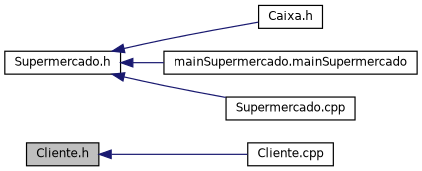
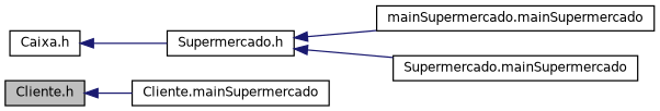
  digraph {
    rankdir=LR
    node [color=black fillcolor=white fontname=Helvetica fontsize=10 shape=record style=filled]
    edge [color=midnightblue dir=back fontname=Helvetica fontsize=10 labelfontname=Helvetica labelfontsize=10 style=solid]
    n1 [fillcolor=grey75 fontcolor=black height=0.2 label="Cliente.h" width=0.4]
-   n2 [height=0.2 label="Cliente.cpp" width=0.4]
+   n2 [height=0.2 label="Cliente.mainSupermercado" width=0.4]
    n3 [height=0.2 label="Caixa.h" width=0.4]
    n4 [height=0.2 label="Supermercado.h" width=0.4]
    n5 [height=0.2 label="mainSupermercado.mainSupermercado" width=0.4]
-   n6 [height=0.2 label="Supermercado.cpp" width=0.4]
+   n6 [height=0.2 label="Supermercado.mainSupermercado" width=0.4]
    n1 -> n2
-   n4 -> n3
+   n3 -> n4
    n4 -> n5
    n4 -> n6
  }
